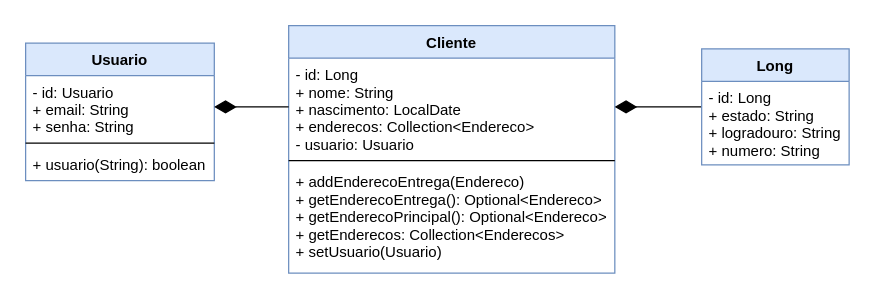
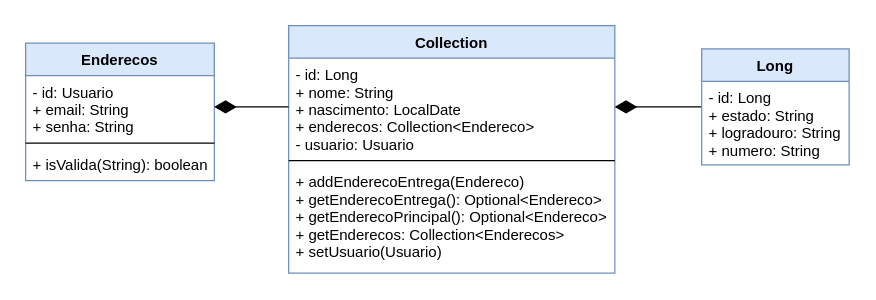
  <mxCell id="0" />
  <mxCell id="1" parent="0" />
- <mxCell id="2" value="Usuario" style="swimlane;fontStyle=1;align=center;verticalAlign=top;childLayout=stackLayout;horizontal=1;startSize=26;horizontalStack=0;resizeParent=1;resizeParentMax=0;resizeLast=0;collapsible=1;marginBottom=0;fillColor=#dae8fc;strokeColor=#6c8ebf;" vertex="1" parent="1"><mxGeometry x="20" y="34" width="151" height="110" as="geometry" /></mxCell>
+ <mxCell id="2" value="Enderecos" style="swimlane;fontStyle=1;align=center;verticalAlign=top;childLayout=stackLayout;horizontal=1;startSize=26;horizontalStack=0;resizeParent=1;resizeParentMax=0;resizeLast=0;collapsible=1;marginBottom=0;fillColor=#dae8fc;strokeColor=#6c8ebf;" vertex="1" parent="1"><mxGeometry x="20" y="34" width="151" height="110" as="geometry" /></mxCell>
  <mxCell id="3" value="- id: Usuario&#10;+ email: String&#10;+ senha: String" style="text;strokeColor=none;fillColor=none;align=left;verticalAlign=top;spacingLeft=4;spacingRight=4;overflow=hidden;rotatable=0;points=[[0,0.5],[1,0.5]];portConstraint=eastwest;" vertex="1" parent="2"><mxGeometry y="26" width="151" height="50" as="geometry" /></mxCell>
  <mxCell id="4" value="" style="line;strokeWidth=1;fillColor=none;align=left;verticalAlign=middle;spacingTop=-1;spacingLeft=3;spacingRight=3;rotatable=0;labelPosition=right;points=[];portConstraint=eastwest;" vertex="1" parent="2"><mxGeometry y="76" width="151" height="8" as="geometry" /></mxCell>
- <mxCell id="5" value="+ usuario(String): boolean" style="text;strokeColor=none;fillColor=none;align=left;verticalAlign=top;spacingLeft=4;spacingRight=4;overflow=hidden;rotatable=0;points=[[0,0.5],[1,0.5]];portConstraint=eastwest;" vertex="1" parent="2"><mxGeometry y="84" width="151" height="26" as="geometry" /></mxCell>
- <mxCell id="6" value="Cliente" style="swimlane;fontStyle=1;align=center;verticalAlign=top;childLayout=stackLayout;horizontal=1;startSize=26;horizontalStack=0;resizeParent=1;resizeParentMax=0;resizeLast=0;collapsible=1;marginBottom=0;fillColor=#dae8fc;strokeColor=#6c8ebf;" vertex="1" parent="1"><mxGeometry x="230.5" y="20" width="261" height="198" as="geometry" /></mxCell>
+ <mxCell id="5" value="+ isValida(String): boolean" style="text;strokeColor=none;fillColor=none;align=left;verticalAlign=top;spacingLeft=4;spacingRight=4;overflow=hidden;rotatable=0;points=[[0,0.5],[1,0.5]];portConstraint=eastwest;" vertex="1" parent="2"><mxGeometry y="84" width="151" height="26" as="geometry" /></mxCell>
+ <mxCell id="6" value="Collection" style="swimlane;fontStyle=1;align=center;verticalAlign=top;childLayout=stackLayout;horizontal=1;startSize=26;horizontalStack=0;resizeParent=1;resizeParentMax=0;resizeLast=0;collapsible=1;marginBottom=0;fillColor=#dae8fc;strokeColor=#6c8ebf;" vertex="1" parent="1"><mxGeometry x="230.5" y="20" width="261" height="198" as="geometry" /></mxCell>
  <mxCell id="7" value="- id: Long&#10;+ nome: String&#10;+ nascimento: LocalDate&#10;+ enderecos: Collection&lt;Endereco&gt;&#10;- usuario: Usuario" style="text;strokeColor=none;fillColor=none;align=left;verticalAlign=top;spacingLeft=4;spacingRight=4;overflow=hidden;rotatable=0;points=[[0,0.5],[1,0.5]];portConstraint=eastwest;" vertex="1" parent="6"><mxGeometry y="26" width="261" height="78" as="geometry" /></mxCell>
  <mxCell id="8" value="" style="line;strokeWidth=1;fillColor=none;align=left;verticalAlign=middle;spacingTop=-1;spacingLeft=3;spacingRight=3;rotatable=0;labelPosition=right;points=[];portConstraint=eastwest;" vertex="1" parent="6"><mxGeometry y="104" width="261" height="8" as="geometry" /></mxCell>
  <mxCell id="9" value="+ addEnderecoEntrega(Endereco)&#10;+ getEnderecoEntrega(): Optional&lt;Endereco&gt;&#10;+ getEnderecoPrincipal(): Optional&lt;Endereco&gt;&#10;+ getEnderecos: Collection&lt;Enderecos&gt;&#10;+ setUsuario(Usuario)" style="text;strokeColor=none;fillColor=none;align=left;verticalAlign=top;spacingLeft=4;spacingRight=4;overflow=hidden;rotatable=0;points=[[0,0.5],[1,0.5]];portConstraint=eastwest;" vertex="1" parent="6"><mxGeometry y="112" width="261" height="86" as="geometry" /></mxCell>
  <mxCell id="10" value="" style="edgeStyle=orthogonalEdgeStyle;rounded=0;orthogonalLoop=1;jettySize=auto;html=1;entryX=1;entryY=0.5;entryDx=0;entryDy=0;endArrow=diamondThin;endFill=1;strokeWidth=1;endSize=15;" edge="1" parent="1" source="7" target="3"><mxGeometry relative="1" as="geometry" /></mxCell>
  <mxCell id="11" value="" style="edgeStyle=orthogonalEdgeStyle;rounded=0;orthogonalLoop=1;jettySize=auto;html=1;endArrow=diamondThin;endFill=1;endSize=15;strokeWidth=1;entryX=1;entryY=0.5;entryDx=0;entryDy=0;" edge="1" parent="1" source="12" target="7"><mxGeometry relative="1" as="geometry" /></mxCell>
  <mxCell id="12" value="Long" style="swimlane;fontStyle=1;align=center;verticalAlign=top;childLayout=stackLayout;horizontal=1;startSize=26;horizontalStack=0;resizeParent=1;resizeParentMax=0;resizeLast=0;collapsible=1;marginBottom=0;fillColor=#dae8fc;strokeColor=#6c8ebf;" vertex="1" parent="1"><mxGeometry x="561" y="38.5" width="118" height="93" as="geometry" /></mxCell>
  <mxCell id="13" value="- id: Long&#10;+ estado: String&#10;+ logradouro: String&#10;+ numero: String" style="text;strokeColor=none;fillColor=none;align=left;verticalAlign=top;spacingLeft=4;spacingRight=4;overflow=hidden;rotatable=0;points=[[0,0.5],[1,0.5]];portConstraint=eastwest;" vertex="1" parent="12"><mxGeometry y="26" width="118" height="67" as="geometry" /></mxCell>
